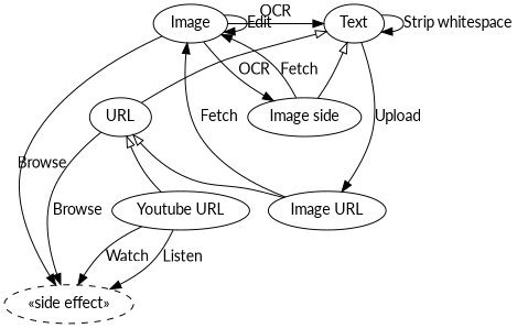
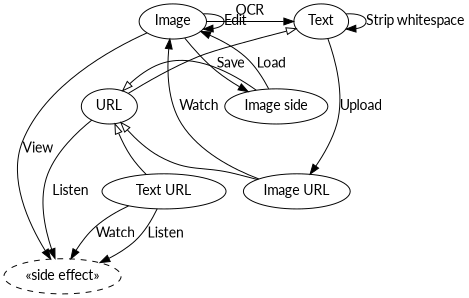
  digraph {
    fontname=Lato
    node [fontname=Lato]
    edge [fontname=Lato]
    n1 [label=Text]
    n2 [label=Image]
    n3 [label="Image side"]
    n4 [label=URL]
    n5 [label="Image URL"]
-   n6 [label="Youtube URL"]
+   n6 [label="Text URL"]
    n7 [label="«side effect»" style=dashed]
    subgraph sub_1 {
      rank=same
      n1
      n2
    }
    subgraph sub_2 {
      rank=same
      n3
      n4
    }
    subgraph sub_3 {
      rank=same
      n5
      n6
    }
    subgraph sub_4 {
      n1
      n3
      n4
      n5
      n6
    }
    n1 -> n1 [label="Strip whitespace"]
-   n1 -> n3 [arrowtail=onormal dir=back]
+   n4 -> n3 [arrowtail=onormal dir=back]
    n1 -> n4 [arrowtail=onormal dir=back]
    n1 -> n5 [label=Upload]
    n2 -> n1 [label=OCR]
    n2 -> n2 [label=Edit]
-   n2 -> n3 [label=OCR]
-   n2 -> n7 [label=Browse]
-   n3 -> n2 [label=Fetch]
+   n2 -> n3 [label=Save]
+   n2 -> n7 [label=View]
+   n3 -> n2 [label=Load]
    n4 -> n5 [arrowtail=onormal dir=back]
    n4 -> n6 [arrowtail=onormal dir=back]
-   n4 -> n7 [label=Browse]
-   n5 -> n2 [label=Fetch]
+   n4 -> n7 [label=Listen]
+   n5 -> n2 [label=Watch]
    n6 -> n7 [label=Watch]
    n6 -> n7 [label=Listen]
  }
